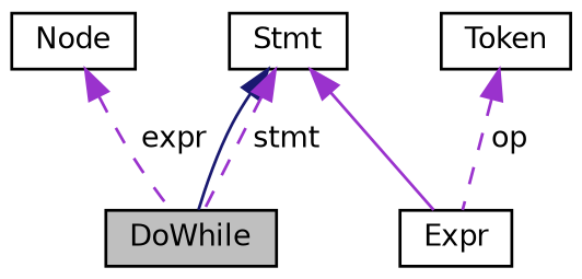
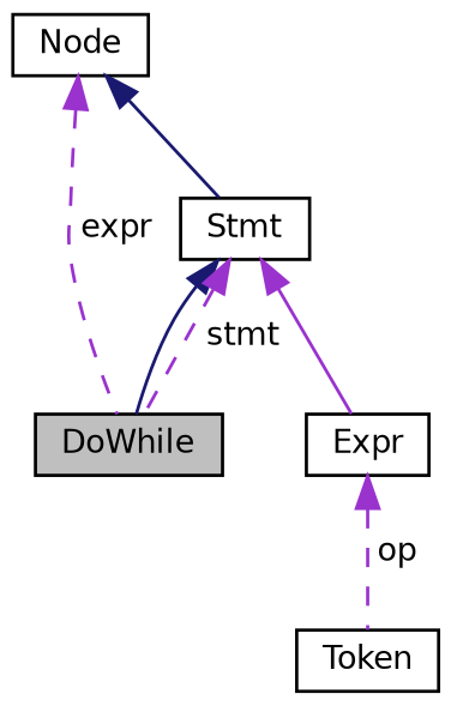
  digraph {
    node [color=black fillcolor=white fontname=Helvetica fontsize=10 shape=record style=filled]
    edge [color=darkorchid3 dir=back fontname=Helvetica fontsize=10 labelfontname=Helvetica labelfontsize=10 style=solid]
    n1 [fillcolor=grey75 fontcolor=black height=0.2 label=DoWhile width=0.4]
    n2 [height=0.2 label=Stmt width=0.4]
    n3 [height=0.2 label=Expr width=0.4]
    n4 [height=0.2 label="Node" width=0.4]
    n5 [height=0.2 label=Token width=0.4]
    n2 -> n1 [color=midnightblue]
    n2 -> n1 [label=" stmt" style=dashed]
    n2 -> n3
    n4 -> n1 [label=" expr" style=dashed]
-   n5 -> n3 [label=" op" style=dashed]
+   n4 -> n2 [color=midnightblue]
+   n3 -> n5 [label=" op" style=dashed]
  }
